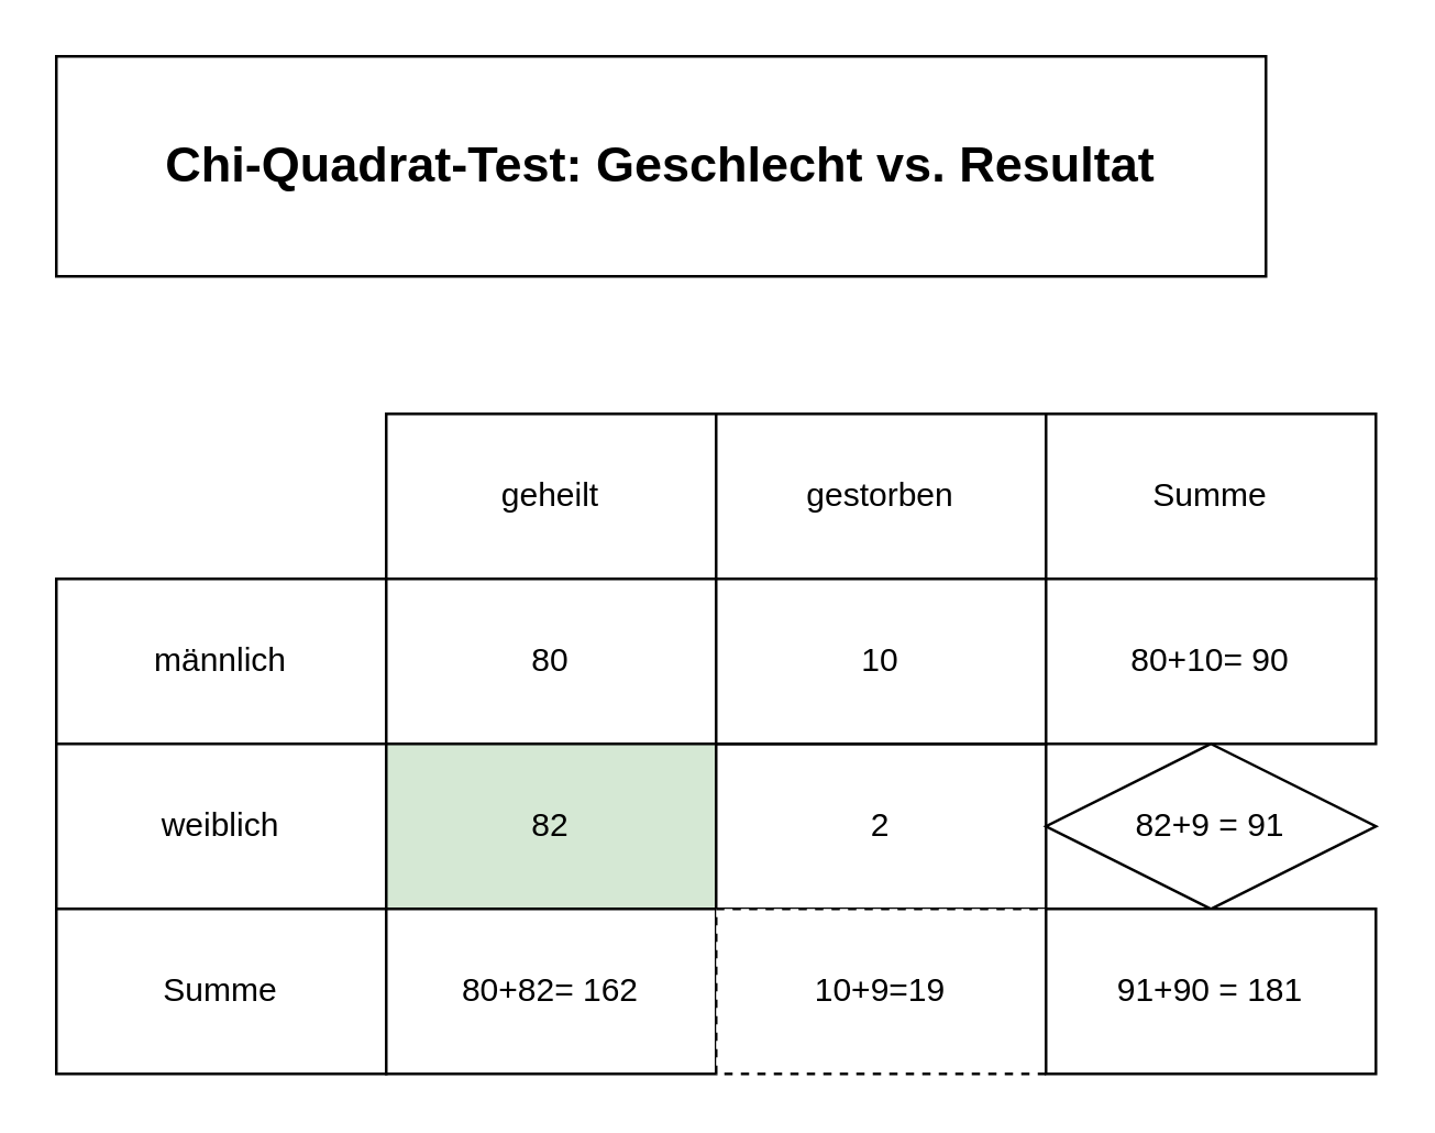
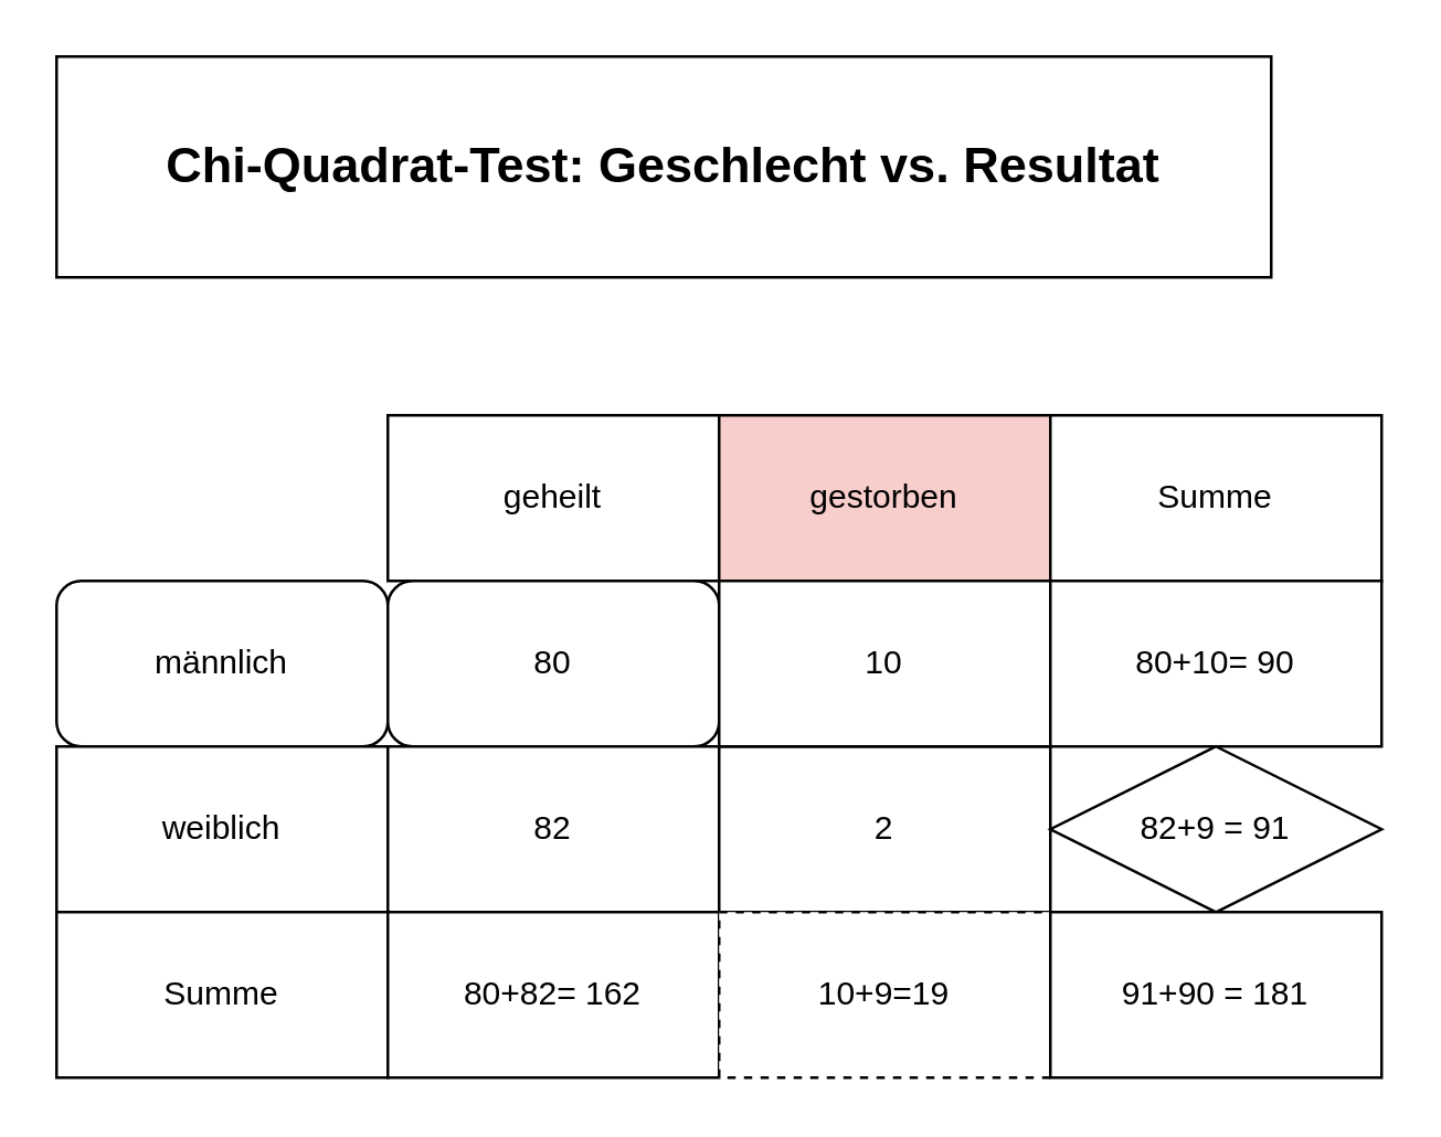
  <mxCell id="0" />
  <mxCell id="1" parent="0" />
  <mxCell id="2" value="&lt;b&gt;&lt;font style=&quot;font-size: 18px;&quot;&gt;Chi-Quadrat-Test: Geschlecht vs. Resultat&lt;/font&gt;&lt;/b&gt;" style="rounded=0;whiteSpace=wrap;html=1;" vertex="1" parent="1"><mxGeometry x="20" y="20" width="440" height="80" as="geometry" /></mxCell>
- <mxCell id="3" value="männlich" style="rounded=0;whiteSpace=wrap;html=1;" vertex="1" parent="1"><mxGeometry x="20" y="210" width="120" height="60" as="geometry" /></mxCell>
+ <mxCell id="3" value="männlich" style="whiteSpace=wrap;html=1;rounded=1;" vertex="1" parent="1"><mxGeometry x="20" y="210" width="120" height="60" as="geometry" /></mxCell>
  <mxCell id="4" value="weiblich" style="rounded=0;whiteSpace=wrap;html=1;" vertex="1" parent="1"><mxGeometry x="20" y="270" width="120" height="60" as="geometry" /></mxCell>
  <mxCell id="5" value="geheilt" style="rounded=0;whiteSpace=wrap;html=1;" vertex="1" parent="1"><mxGeometry x="140" y="150" width="120" height="60" as="geometry" /></mxCell>
- <mxCell id="6" value="gestorben" style="rounded=0;whiteSpace=wrap;html=1;" vertex="1" parent="1"><mxGeometry x="260" y="150" width="120" height="60" as="geometry" /></mxCell>
- <mxCell id="7" value="80" style="rounded=0;whiteSpace=wrap;html=1;" vertex="1" parent="1"><mxGeometry x="140" y="210" width="120" height="60" as="geometry" /></mxCell>
- <mxCell id="8" value="82" style="rounded=0;whiteSpace=wrap;html=1;fillColor=#d5e8d4;" vertex="1" parent="1"><mxGeometry x="140" y="270" width="120" height="60" as="geometry" /></mxCell>
+ <mxCell id="6" value="gestorben" style="rounded=0;whiteSpace=wrap;html=1;fillColor=#f8cecc;" vertex="1" parent="1"><mxGeometry x="260" y="150" width="120" height="60" as="geometry" /></mxCell>
+ <mxCell id="7" value="80" style="whiteSpace=wrap;html=1;rounded=1;" vertex="1" parent="1"><mxGeometry x="140" y="210" width="120" height="60" as="geometry" /></mxCell>
+ <mxCell id="8" value="82" style="rounded=0;whiteSpace=wrap;html=1;" vertex="1" parent="1"><mxGeometry x="140" y="270" width="120" height="60" as="geometry" /></mxCell>
  <mxCell id="9" value="2" style="rounded=0;whiteSpace=wrap;html=1;" vertex="1" parent="1"><mxGeometry x="260" y="270" width="120" height="60" as="geometry" /></mxCell>
  <mxCell id="10" value="10" style="rounded=0;whiteSpace=wrap;html=1;" vertex="1" parent="1"><mxGeometry x="260" y="210" width="120" height="60" as="geometry" /></mxCell>
  <mxCell id="11" value="Summe" style="rounded=0;whiteSpace=wrap;html=1;" vertex="1" parent="1"><mxGeometry x="380" y="150" width="120" height="60" as="geometry" /></mxCell>
  <mxCell id="12" value="Summe" style="rounded=0;whiteSpace=wrap;html=1;" vertex="1" parent="1"><mxGeometry x="20" y="330" width="120" height="60" as="geometry" /></mxCell>
  <mxCell id="13" value="80+10= 90" style="rounded=0;whiteSpace=wrap;html=1;" vertex="1" parent="1"><mxGeometry x="380" y="210" width="120" height="60" as="geometry" /></mxCell>
  <mxCell id="14" value="82+9 = 91" style="rhombus;whiteSpace=wrap;html=1;" vertex="1" parent="1"><mxGeometry x="380" y="270" width="120" height="60" as="geometry" /></mxCell>
  <mxCell id="15" value="80+82= 162" style="rounded=0;whiteSpace=wrap;html=1;" vertex="1" parent="1"><mxGeometry x="140" y="330" width="120" height="60" as="geometry" /></mxCell>
  <mxCell id="16" value="10+9=19" style="rounded=0;whiteSpace=wrap;html=1;dashed=1;" vertex="1" parent="1"><mxGeometry x="260" y="330" width="120" height="60" as="geometry" /></mxCell>
  <mxCell id="17" value="91+90 = 181" style="rounded=0;whiteSpace=wrap;html=1;" vertex="1" parent="1"><mxGeometry x="380" y="330" width="120" height="60" as="geometry" /></mxCell>
